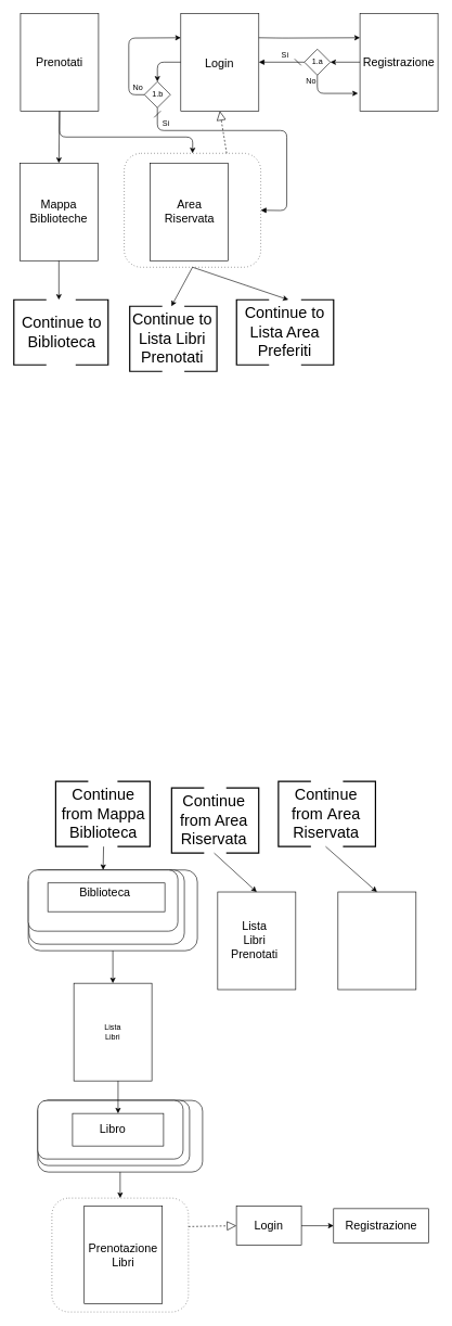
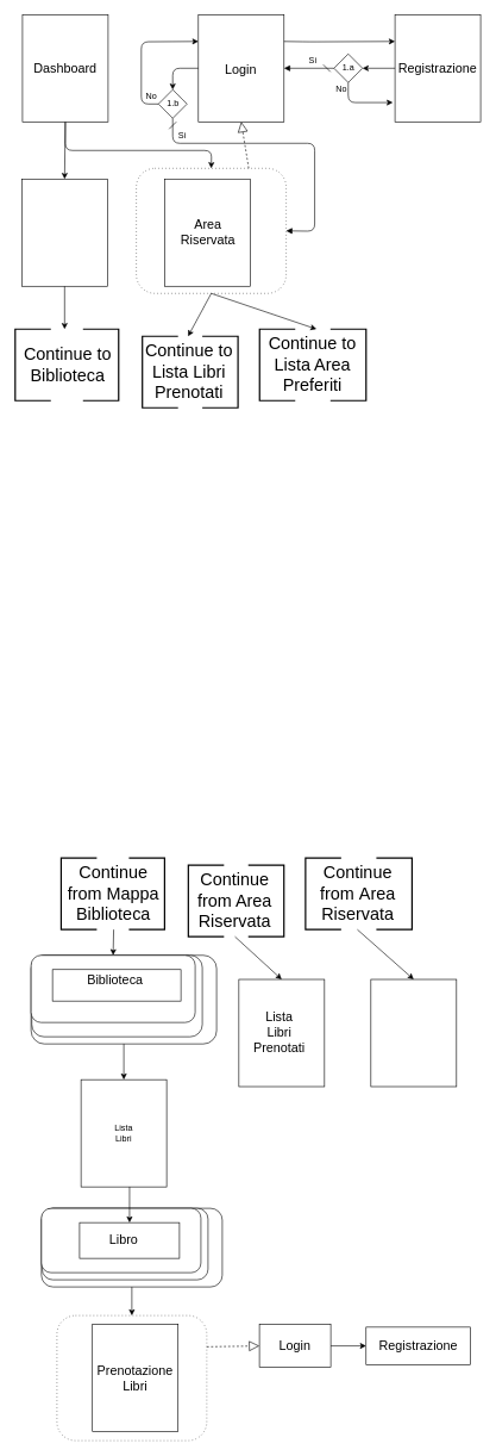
  <mxCell id="0" />
  <mxCell id="1" parent="0" />
  <mxCell id="2" value="" style="shape=ext;rounded=1;html=1;whiteSpace=wrap;dashed=1;dashPattern=1 4;" vertex="1" parent="1"><mxGeometry x="79.25" y="1840" width="210" height="175" as="geometry" /></mxCell>
  <mxCell id="3" value="" style="shape=ext;rounded=1;html=1;whiteSpace=wrap;dashed=1;dashPattern=1 4;" vertex="1" parent="1"><mxGeometry x="190.5" y="235" width="210" height="175" as="geometry" /></mxCell>
  <mxCell id="4" value="Task" style="shape=ext;rounded=1;html=1;whiteSpace=wrap;" parent="1" vertex="1"><mxGeometry x="43" y="1336" width="260" height="124" as="geometry" /></mxCell>
  <mxCell id="5" value="Task" style="shape=ext;rounded=1;html=1;whiteSpace=wrap;" parent="1" vertex="1"><mxGeometry x="44" y="1336" width="239" height="114" as="geometry" /></mxCell>
  <mxCell id="6" value="" style="rounded=0;whiteSpace=wrap;html=1;" parent="1" vertex="1"><mxGeometry x="277.5" y="20" width="120" height="150" as="geometry" /></mxCell>
  <mxCell id="7" value="&lt;font style=&quot;font-size: 18px&quot;&gt;Login&lt;/font&gt;" style="text;html=1;strokeColor=none;fillColor=none;align=center;verticalAlign=middle;whiteSpace=wrap;rounded=0;" parent="1" vertex="1"><mxGeometry x="311" y="87.5" width="52" height="20" as="geometry" /></mxCell>
  <mxCell id="8" value="" style="rounded=0;whiteSpace=wrap;html=1;" parent="1" vertex="1"><mxGeometry x="334.25" y="1369.75" width="120" height="150" as="geometry" /></mxCell>
  <mxCell id="9" value="" style="rounded=0;whiteSpace=wrap;html=1;" parent="1" vertex="1"><mxGeometry x="519.25" y="1369.75" width="120" height="150" as="geometry" /></mxCell>
  <mxCell id="10" value="" style="rounded=0;whiteSpace=wrap;html=1;" parent="1" vertex="1"><mxGeometry x="129" y="1852.5" width="120" height="150" as="geometry" /></mxCell>
  <mxCell id="11" value="" style="rounded=0;whiteSpace=wrap;html=1;" parent="1" vertex="1"><mxGeometry x="553" y="20" width="120" height="150" as="geometry" /></mxCell>
  <mxCell id="12" value="" style="rounded=0;whiteSpace=wrap;html=1;" parent="1" vertex="1"><mxGeometry x="30" y="250" width="120" height="150" as="geometry" /></mxCell>
  <mxCell id="13" value="" style="rounded=0;whiteSpace=wrap;html=1;" parent="1" vertex="1"><mxGeometry x="113" y="1510" width="120" height="150" as="geometry" /></mxCell>
  <mxCell id="14" value="Lista Libri" style="text;html=1;strokeColor=none;fillColor=none;align=center;verticalAlign=middle;whiteSpace=wrap;rounded=0;" parent="1" vertex="1"><mxGeometry x="153" y="1575" width="40" height="20" as="geometry" /></mxCell>
- <mxCell id="15" value="&lt;font style=&quot;font-size: 18px&quot;&gt;Mappa Biblioteche&lt;/font&gt;" style="text;html=1;strokeColor=none;fillColor=none;align=center;verticalAlign=middle;whiteSpace=wrap;rounded=0;" parent="1" vertex="1"><mxGeometry x="55" y="315" width="70" height="20" as="geometry" /></mxCell>
  <mxCell id="16" value="&lt;font style=&quot;font-size: 18px&quot;&gt;Registrazione&lt;/font&gt;" style="text;html=1;strokeColor=none;fillColor=none;align=center;verticalAlign=middle;whiteSpace=wrap;rounded=0;" parent="1" vertex="1"><mxGeometry x="573" y="85" width="80" height="20" as="geometry" /></mxCell>
  <mxCell id="17" value="&lt;font style=&quot;font-size: 18px&quot;&gt;Prenotazione Libri&lt;/font&gt;" style="text;html=1;strokeColor=none;fillColor=none;align=center;verticalAlign=middle;whiteSpace=wrap;rounded=0;" parent="1" vertex="1"><mxGeometry x="154" y="1915" width="70" height="25" as="geometry" /></mxCell>
  <mxCell id="18" value="&lt;font style=&quot;font-size: 18px&quot;&gt;Lista Libri Prenotati&lt;/font&gt;" style="text;html=1;strokeColor=none;fillColor=none;align=center;verticalAlign=middle;whiteSpace=wrap;rounded=0;" parent="1" vertex="1"><mxGeometry x="353.88" y="1416.12" width="73.75" height="57.25" as="geometry" /></mxCell>
  <mxCell id="19" value="" style="rounded=0;whiteSpace=wrap;html=1;" parent="1" vertex="1"><mxGeometry x="230.5" y="250" width="120" height="150" as="geometry" /></mxCell>
  <mxCell id="20" value="&lt;font style=&quot;font-size: 18px&quot;&gt;Area Riservata&lt;/font&gt;" style="text;html=1;strokeColor=none;fillColor=none;align=center;verticalAlign=middle;whiteSpace=wrap;rounded=0;" parent="1" vertex="1"><mxGeometry x="260.5" y="315" width="60" height="20" as="geometry" /></mxCell>
  <mxCell id="21" value="" style="rhombus;whiteSpace=wrap;html=1;" parent="1" vertex="1"><mxGeometry x="467.5" y="75" width="40" height="40" as="geometry" /></mxCell>
  <mxCell id="22" value="" style="endArrow=classic;html=1;entryX=1;entryY=0.5;entryDx=0;entryDy=0;exitX=0;exitY=0.5;exitDx=0;exitDy=0;" parent="1" source="11" target="21" edge="1"><mxGeometry width="50" height="50" relative="1" as="geometry"><mxPoint x="497.5" y="70" as="sourcePoint" /><mxPoint x="547.5" y="190" as="targetPoint" /></mxGeometry></mxCell>
  <mxCell id="23" value="1.a" style="text;html=1;strokeColor=none;fillColor=none;align=center;verticalAlign=middle;whiteSpace=wrap;rounded=0;" parent="1" vertex="1"><mxGeometry x="467.5" y="85" width="40" height="20" as="geometry" /></mxCell>
  <mxCell id="24" value="" style="endArrow=classic;html=1;exitX=0.5;exitY=1;exitDx=0;exitDy=0;entryX=-0.025;entryY=0.82;entryDx=0;entryDy=0;entryPerimeter=0;" parent="1" source="21" target="11" edge="1"><mxGeometry width="50" height="50" relative="1" as="geometry"><mxPoint x="497.5" y="207.5" as="sourcePoint" /><mxPoint x="567.5" y="133" as="targetPoint" /><Array as="points"><mxPoint x="487.5" y="143" /></Array></mxGeometry></mxCell>
  <mxCell id="25" value="" style="rhombus;whiteSpace=wrap;html=1;" parent="1" vertex="1"><mxGeometry x="221.5" y="125" width="40" height="40" as="geometry" /></mxCell>
  <mxCell id="26" value="1.b" style="text;html=1;strokeColor=none;fillColor=none;align=center;verticalAlign=middle;whiteSpace=wrap;rounded=0;" parent="1" vertex="1"><mxGeometry x="226.5" y="135" width="30" height="20" as="geometry" /></mxCell>
  <mxCell id="27" value="" style="endArrow=classic;html=1;entryX=0;entryY=0.25;entryDx=0;entryDy=0;exitX=0;exitY=0.5;exitDx=0;exitDy=0;" parent="1" source="25" target="6" edge="1"><mxGeometry width="50" height="50" relative="1" as="geometry"><mxPoint x="201.5" y="145" as="sourcePoint" /><mxPoint x="381.5" y="0" as="targetPoint" /><Array as="points"><mxPoint x="197.5" y="145" /><mxPoint x="197.5" y="58" /></Array></mxGeometry></mxCell>
  <mxCell id="28" value="" style="endArrow=classic;html=1;entryX=0.5;entryY=0;entryDx=0;entryDy=0;exitX=0;exitY=0.5;exitDx=0;exitDy=0;" parent="1" source="6" target="25" edge="1"><mxGeometry width="50" height="50" relative="1" as="geometry"><mxPoint x="358.539" y="103.94" as="sourcePoint" /><mxPoint x="311.5" y="-17.5" as="targetPoint" /><Array as="points"><mxPoint x="241.5" y="95" /></Array></mxGeometry></mxCell>
  <mxCell id="29" value="" style="endArrow=classic;html=1;exitX=0.5;exitY=1;exitDx=0;exitDy=0;entryX=0.5;entryY=0;entryDx=0;entryDy=0;" parent="1" source="37" target="12" edge="1"><mxGeometry width="50" height="50" relative="1" as="geometry"><mxPoint x="92.5" y="170" as="sourcePoint" /><mxPoint x="-58" y="310" as="targetPoint" /><Array as="points" /></mxGeometry></mxCell>
  <mxCell id="30" value="" style="startArrow=dash;startSize=8;endArrow=block;endFill=1;endSize=6;html=1;exitX=0;exitY=0.5;exitDx=0;exitDy=0;entryX=1;entryY=0.5;entryDx=0;entryDy=0;" parent="1" source="23" edge="1" target="6"><mxGeometry width="100" relative="1" as="geometry"><mxPoint x="307.5" y="290" as="sourcePoint" /><mxPoint x="397.5" y="94.5" as="targetPoint" /></mxGeometry></mxCell>
  <mxCell id="31" value="" style="startArrow=dash;startSize=8;endArrow=block;endFill=1;endSize=6;html=1;exitX=0.5;exitY=1;exitDx=0;exitDy=0;entryX=1;entryY=0.5;entryDx=0;entryDy=0;" parent="1" source="25" edge="1" target="3"><mxGeometry width="100" relative="1" as="geometry"><mxPoint x="391.5" y="60" as="sourcePoint" /><mxPoint x="440.5" y="330" as="targetPoint" /><Array as="points"><mxPoint x="241.5" y="200" /><mxPoint x="440.5" y="200" /><mxPoint x="440.5" y="323" /></Array></mxGeometry></mxCell>
  <mxCell id="32" value="Si" style="text;html=1;strokeColor=none;fillColor=none;align=center;verticalAlign=middle;whiteSpace=wrap;rounded=0;" parent="1" vertex="1"><mxGeometry x="427.5" y="75" width="20" height="20" as="geometry" /></mxCell>
  <mxCell id="33" value="No" style="text;html=1;strokeColor=none;fillColor=none;align=center;verticalAlign=middle;whiteSpace=wrap;rounded=0;" parent="1" vertex="1"><mxGeometry x="467.5" y="115" width="20" height="20" as="geometry" /></mxCell>
  <mxCell id="34" value="No" style="text;html=1;strokeColor=none;fillColor=none;align=center;verticalAlign=middle;whiteSpace=wrap;rounded=0;" parent="1" vertex="1"><mxGeometry x="201.5" y="125" width="20" height="20" as="geometry" /></mxCell>
  <mxCell id="35" value="Si" style="text;html=1;strokeColor=none;fillColor=none;align=center;verticalAlign=middle;whiteSpace=wrap;rounded=0;" parent="1" vertex="1"><mxGeometry x="244.5" y="180" width="20" height="20" as="geometry" /></mxCell>
  <mxCell id="36" value="" style="endArrow=classic;html=1;exitX=0.5;exitY=1;exitDx=0;exitDy=0;entryX=0.5;entryY=0;entryDx=0;entryDy=0;" parent="1" source="44" target="2" edge="1"><mxGeometry width="50" height="50" relative="1" as="geometry"><mxPoint x="180.5" y="1921" as="sourcePoint" /><mxPoint x="188.75" y="1941" as="targetPoint" /></mxGeometry></mxCell>
  <mxCell id="37" value="" style="rounded=0;whiteSpace=wrap;html=1;" parent="1" vertex="1"><mxGeometry x="31" y="20" width="120" height="150" as="geometry" /></mxCell>
- <mxCell id="38" value="&lt;font style=&quot;font-size: 18px&quot;&gt;Prenotati&lt;/font&gt;" style="text;html=1;strokeColor=none;fillColor=none;align=center;verticalAlign=middle;whiteSpace=wrap;rounded=0;" parent="1" vertex="1"><mxGeometry x="55.25" y="87.5" width="71.5" height="15" as="geometry" /></mxCell>
+ <mxCell id="38" value="&lt;font style=&quot;font-size: 18px&quot;&gt;Dashboard&lt;/font&gt;" style="text;html=1;strokeColor=none;fillColor=none;align=center;verticalAlign=middle;whiteSpace=wrap;rounded=0;" parent="1" vertex="1"><mxGeometry x="55.25" y="87.5" width="71.5" height="15" as="geometry" /></mxCell>
  <mxCell id="39" value="" style="endArrow=classic;html=1;exitX=0.5;exitY=1;exitDx=0;exitDy=0;entryX=0.5;entryY=0;entryDx=0;entryDy=0;" parent="1" source="37" target="3" edge="1"><mxGeometry width="50" height="50" relative="1" as="geometry"><mxPoint x="101" y="180" as="sourcePoint" /><mxPoint x="441" y="200" as="targetPoint" /><Array as="points"><mxPoint x="91" y="210" /><mxPoint x="296" y="210" /></Array></mxGeometry></mxCell>
  <mxCell id="40" value="" style="shape=ext;rounded=1;html=1;whiteSpace=wrap;" parent="1" vertex="1"><mxGeometry x="43" y="1336" width="230" height="94" as="geometry" /></mxCell>
  <mxCell id="41" value="" style="rounded=0;whiteSpace=wrap;html=1;" parent="1" vertex="1"><mxGeometry x="73" y="1356" width="180" height="44" as="geometry" /></mxCell>
  <mxCell id="42" value="&lt;font style=&quot;font-size: 18px&quot;&gt;Biblioteca&lt;/font&gt;" style="text;html=1;strokeColor=none;fillColor=none;align=center;verticalAlign=middle;whiteSpace=wrap;rounded=0;" parent="1" vertex="1"><mxGeometry x="125.5" y="1361" width="70" height="20" as="geometry" /></mxCell>
  <mxCell id="43" value="" style="endArrow=classic;html=1;entryX=0.5;entryY=0;entryDx=0;entryDy=0;exitX=0.5;exitY=1;exitDx=0;exitDy=0;" parent="1" source="4" target="13" edge="1"><mxGeometry width="50" height="50" relative="1" as="geometry"><mxPoint x="168" y="1736" as="sourcePoint" /><mxPoint x="219" y="1885" as="targetPoint" /><Array as="points" /></mxGeometry></mxCell>
  <mxCell id="44" value="Task" style="shape=ext;rounded=1;html=1;whiteSpace=wrap;" parent="1" vertex="1"><mxGeometry x="57.5" y="1690" width="253.5" height="110" as="geometry" /></mxCell>
  <mxCell id="45" value="Task" style="shape=ext;rounded=1;html=1;whiteSpace=wrap;" parent="1" vertex="1"><mxGeometry x="58.5" y="1690" width="232.5" height="100" as="geometry" /></mxCell>
  <mxCell id="46" value="" style="shape=ext;rounded=1;html=1;whiteSpace=wrap;" parent="1" vertex="1"><mxGeometry x="57.5" y="1690" width="223.5" height="90" as="geometry" /></mxCell>
  <mxCell id="47" value="" style="rounded=0;whiteSpace=wrap;html=1;" parent="1" vertex="1"><mxGeometry x="111" y="1710" width="140" height="50" as="geometry" /></mxCell>
  <mxCell id="48" value="&lt;font style=&quot;font-size: 18px&quot;&gt;Libro&lt;/font&gt;" style="text;html=1;strokeColor=none;fillColor=none;align=center;verticalAlign=middle;whiteSpace=wrap;rounded=0;" parent="1" vertex="1"><mxGeometry x="140" y="1725" width="66" height="20" as="geometry" /></mxCell>
  <mxCell id="49" value="" style="endArrow=classic;html=1;entryX=0.5;entryY=0;entryDx=0;entryDy=0;exitX=0.567;exitY=1;exitDx=0;exitDy=0;exitPerimeter=0;" parent="1" source="13" target="47" edge="1"><mxGeometry width="50" height="50" relative="1" as="geometry"><mxPoint x="282.5" y="1866" as="sourcePoint" /><mxPoint x="181.5" y="1765" as="targetPoint" /><Array as="points" /></mxGeometry></mxCell>
  <mxCell id="50" value="" style="endArrow=block;dashed=1;endFill=0;endSize=12;html=1;exitX=0.75;exitY=0;exitDx=0;exitDy=0;entryX=0.5;entryY=1;entryDx=0;entryDy=0;" edge="1" parent="1" source="3" target="6"><mxGeometry width="160" relative="1" as="geometry"><mxPoint x="280.5" y="150" as="sourcePoint" /><mxPoint x="440.5" y="150" as="targetPoint" /></mxGeometry></mxCell>
  <mxCell id="51" value="" style="endArrow=classic;html=1;exitX=0.5;exitY=1;exitDx=0;exitDy=0;" edge="1" parent="1" source="3"><mxGeometry width="50" height="50" relative="1" as="geometry"><mxPoint x="10.5" y="180" as="sourcePoint" /><mxPoint x="263" y="470" as="targetPoint" /><Array as="points" /></mxGeometry></mxCell>
  <mxCell id="52" value="" style="endArrow=classic;html=1;exitX=0.5;exitY=1;exitDx=0;exitDy=0;" edge="1" parent="1" source="3"><mxGeometry width="50" height="50" relative="1" as="geometry"><mxPoint x="305.5" y="420" as="sourcePoint" /><mxPoint x="443" y="460" as="targetPoint" /><Array as="points" /></mxGeometry></mxCell>
  <mxCell id="53" value="" style="endArrow=classic;html=1;exitX=0.5;exitY=1;exitDx=0;exitDy=0;" edge="1" parent="1" source="12"><mxGeometry width="50" height="50" relative="1" as="geometry"><mxPoint x="396" y="420" as="sourcePoint" /><mxPoint x="90" y="460" as="targetPoint" /><Array as="points" /></mxGeometry></mxCell>
  <mxCell id="54" value="" style="strokeWidth=2;html=1;shape=mxgraph.flowchart.annotation_1;align=left;pointerEvents=1;" vertex="1" parent="1"><mxGeometry x="20.75" y="460" width="50" height="100" as="geometry" /></mxCell>
  <mxCell id="55" value="" style="strokeWidth=2;html=1;shape=mxgraph.flowchart.annotation_1;align=left;pointerEvents=1;rotation=-180;" vertex="1" parent="1"><mxGeometry x="115.75" y="460" width="50" height="100" as="geometry" /></mxCell>
  <mxCell id="56" value="" style="strokeWidth=2;html=1;shape=mxgraph.flowchart.annotation_1;align=left;pointerEvents=1;rotation=-180;" vertex="1" parent="1"><mxGeometry x="462.5" y="460" width="50" height="100" as="geometry" /></mxCell>
  <mxCell id="57" value="" style="strokeWidth=2;html=1;shape=mxgraph.flowchart.annotation_1;align=left;pointerEvents=1;rotation=-180;" vertex="1" parent="1"><mxGeometry x="283" y="470" width="50" height="100" as="geometry" /></mxCell>
  <mxCell id="58" value="" style="strokeWidth=2;html=1;shape=mxgraph.flowchart.annotation_1;align=left;pointerEvents=1;rotation=0;" vertex="1" parent="1"><mxGeometry x="199" y="470" width="50" height="100" as="geometry" /></mxCell>
  <mxCell id="59" value="" style="strokeWidth=2;html=1;shape=mxgraph.flowchart.annotation_1;align=left;pointerEvents=1;rotation=0;" vertex="1" parent="1"><mxGeometry x="363.25" y="460" width="50" height="100" as="geometry" /></mxCell>
  <mxCell id="60" value="&lt;font style=&quot;font-size: 24px&quot;&gt;Continue to Biblioteca&lt;/font&gt;" style="text;html=1;strokeColor=none;fillColor=none;align=center;verticalAlign=middle;whiteSpace=wrap;rounded=0;" vertex="1" parent="1"><mxGeometry x="25.75" y="460" width="137.25" height="100" as="geometry" /></mxCell>
  <mxCell id="61" value="&lt;font style=&quot;font-size: 24px&quot;&gt;Continue to Lista Libri Prenotati&lt;/font&gt;" style="text;html=1;strokeColor=none;fillColor=none;align=center;verticalAlign=middle;whiteSpace=wrap;rounded=0;" vertex="1" parent="1"><mxGeometry x="195.75" y="470" width="137.25" height="100" as="geometry" /></mxCell>
  <mxCell id="62" value="&lt;font style=&quot;font-size: 24px&quot;&gt;Continue to Lista Area Preferiti&lt;/font&gt;" style="text;html=1;strokeColor=none;fillColor=none;align=center;verticalAlign=middle;whiteSpace=wrap;rounded=0;" vertex="1" parent="1"><mxGeometry x="368.88" y="460" width="137.25" height="100" as="geometry" /></mxCell>
  <mxCell id="63" value="" style="strokeWidth=2;html=1;shape=mxgraph.flowchart.annotation_1;align=left;pointerEvents=1;" vertex="1" parent="1"><mxGeometry x="85.13" y="1200" width="50" height="100" as="geometry" /></mxCell>
  <mxCell id="64" value="" style="strokeWidth=2;html=1;shape=mxgraph.flowchart.annotation_1;align=left;pointerEvents=1;rotation=-180;" vertex="1" parent="1"><mxGeometry x="180.13" y="1200" width="50" height="100" as="geometry" /></mxCell>
  <mxCell id="65" value="" style="strokeWidth=2;html=1;shape=mxgraph.flowchart.annotation_1;align=left;pointerEvents=1;rotation=-180;" vertex="1" parent="1"><mxGeometry x="526.88" y="1200" width="50" height="100" as="geometry" /></mxCell>
  <mxCell id="66" value="" style="strokeWidth=2;html=1;shape=mxgraph.flowchart.annotation_1;align=left;pointerEvents=1;rotation=-180;" vertex="1" parent="1"><mxGeometry x="347.38" y="1210" width="50" height="100" as="geometry" /></mxCell>
  <mxCell id="67" value="" style="strokeWidth=2;html=1;shape=mxgraph.flowchart.annotation_1;align=left;pointerEvents=1;rotation=0;" vertex="1" parent="1"><mxGeometry x="263.38" y="1210" width="50" height="100" as="geometry" /></mxCell>
  <mxCell id="68" value="" style="strokeWidth=2;html=1;shape=mxgraph.flowchart.annotation_1;align=left;pointerEvents=1;rotation=0;" vertex="1" parent="1"><mxGeometry x="427.63" y="1200" width="50" height="100" as="geometry" /></mxCell>
  <mxCell id="69" value="&lt;font style=&quot;font-size: 24px&quot;&gt;Continue from Mappa Biblioteca&lt;/font&gt;" style="text;html=1;strokeColor=none;fillColor=none;align=center;verticalAlign=middle;whiteSpace=wrap;rounded=0;" vertex="1" parent="1"><mxGeometry x="90.13" y="1200" width="137.25" height="100" as="geometry" /></mxCell>
  <mxCell id="70" value="&lt;font style=&quot;font-size: 24px&quot;&gt;Continue from Area Riservata&lt;/font&gt;" style="text;html=1;strokeColor=none;fillColor=none;align=center;verticalAlign=middle;whiteSpace=wrap;rounded=0;" vertex="1" parent="1"><mxGeometry x="260.13" y="1210" width="137.25" height="100" as="geometry" /></mxCell>
  <mxCell id="71" value="&lt;font style=&quot;font-size: 24px&quot;&gt;Continue from&amp;nbsp;&lt;/font&gt;&lt;span style=&quot;font-size: 24px&quot;&gt;Area Riservata&lt;/span&gt;" style="text;html=1;strokeColor=none;fillColor=none;align=center;verticalAlign=middle;whiteSpace=wrap;rounded=0;" vertex="1" parent="1"><mxGeometry x="427.5" y="1200" width="145.5" height="100" as="geometry" /></mxCell>
  <mxCell id="72" value="" style="endArrow=classic;html=1;entryX=0.5;entryY=0;entryDx=0;entryDy=0;exitX=0.5;exitY=1;exitDx=0;exitDy=0;" edge="1" parent="1" source="69" target="40"><mxGeometry width="50" height="50" relative="1" as="geometry"><mxPoint x="191.54" y="1716" as="sourcePoint" /><mxPoint x="191.5" y="1775" as="targetPoint" /><Array as="points" /></mxGeometry></mxCell>
  <mxCell id="73" value="" style="endArrow=classic;html=1;entryX=0.5;entryY=0;entryDx=0;entryDy=0;exitX=0.5;exitY=1;exitDx=0;exitDy=0;" edge="1" parent="1" source="70" target="8"><mxGeometry width="50" height="50" relative="1" as="geometry"><mxPoint x="168.755" y="1310" as="sourcePoint" /><mxPoint x="163" y="1346" as="targetPoint" /><Array as="points" /></mxGeometry></mxCell>
  <mxCell id="74" value="" style="endArrow=classic;html=1;entryX=0.5;entryY=0;entryDx=0;entryDy=0;exitX=0.5;exitY=1;exitDx=0;exitDy=0;" edge="1" parent="1" source="71" target="9"><mxGeometry width="50" height="50" relative="1" as="geometry"><mxPoint x="338.755" y="1320" as="sourcePoint" /><mxPoint x="404.25" y="1379.75" as="targetPoint" /><Array as="points" /></mxGeometry></mxCell>
  <mxCell id="75" value="" style="rounded=0;whiteSpace=wrap;html=1;" vertex="1" parent="1"><mxGeometry x="363" y="1852.5" width="100" height="60" as="geometry" /></mxCell>
  <mxCell id="76" value="&lt;font style=&quot;font-size: 18px&quot;&gt;Login&lt;/font&gt;" style="text;html=1;strokeColor=none;fillColor=none;align=center;verticalAlign=middle;whiteSpace=wrap;rounded=0;" vertex="1" parent="1"><mxGeometry x="387" y="1872.5" width="52" height="20" as="geometry" /></mxCell>
  <mxCell id="77" value="" style="rounded=0;whiteSpace=wrap;html=1;" vertex="1" parent="1"><mxGeometry x="512.5" y="1856.25" width="146.12" height="52.5" as="geometry" /></mxCell>
  <mxCell id="78" value="&lt;font style=&quot;font-size: 18px&quot;&gt;Registrazione&lt;/font&gt;" style="text;html=1;strokeColor=none;fillColor=none;align=center;verticalAlign=middle;whiteSpace=wrap;rounded=0;" vertex="1" parent="1"><mxGeometry x="545.56" y="1872.5" width="80" height="20" as="geometry" /></mxCell>
  <mxCell id="79" value="" style="endArrow=block;dashed=1;endFill=0;endSize=12;html=1;exitX=1;exitY=0.25;exitDx=0;exitDy=0;entryX=0;entryY=0.5;entryDx=0;entryDy=0;" edge="1" parent="1" target="75" source="2"><mxGeometry width="160" relative="1" as="geometry"><mxPoint x="424.63" y="1925" as="sourcePoint" /><mxPoint x="517.13" y="1840" as="targetPoint" /></mxGeometry></mxCell>
  <mxCell id="80" value="" style="endArrow=classic;html=1;exitX=1;exitY=0.25;exitDx=0;exitDy=0;entryX=0;entryY=0.25;entryDx=0;entryDy=0;" edge="1" parent="1" source="6" target="11"><mxGeometry width="50" height="50" relative="1" as="geometry"><mxPoint x="101" y="180" as="sourcePoint" /><mxPoint x="305.5" y="245" as="targetPoint" /><Array as="points"><mxPoint x="433" y="58" /></Array></mxGeometry></mxCell>
  <mxCell id="81" value="" style="endArrow=classic;html=1;exitX=1;exitY=0.5;exitDx=0;exitDy=0;entryX=0;entryY=0.5;entryDx=0;entryDy=0;" edge="1" parent="1" source="75" target="77"><mxGeometry width="50" height="50" relative="1" as="geometry"><mxPoint x="523" y="1700" as="sourcePoint" /><mxPoint x="573" y="1650" as="targetPoint" /></mxGeometry></mxCell>
